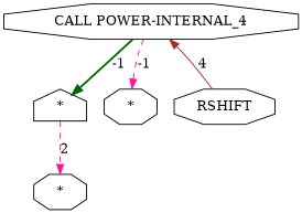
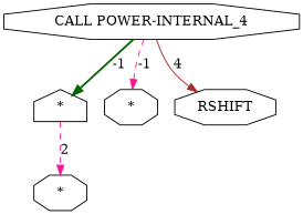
  digraph {
    node [cost=86 shape=octagon]
    edge [cost=-1 color=deeppink style=dashed]
    n1 [cost=0 label="CALL POWER-INTERNAL_4"]
    n2 [label="*" shape=house]
    n3 [cost=559 label="*"]
    n4 [label="*"]
    n5 [cost=1290 label=RSHIFT]
    n1 -> n2 [label=-1 color=darkgreen style=bold]
    n1 -> n3 [label=-1]
    n2 -> n4 [cost=2 label=2]
-   n5 -> n1 [cost=4 label=4 color=brown style=solid]
+   n1 -> n5 [cost=4 label=4 color=brown style=solid]
  }
